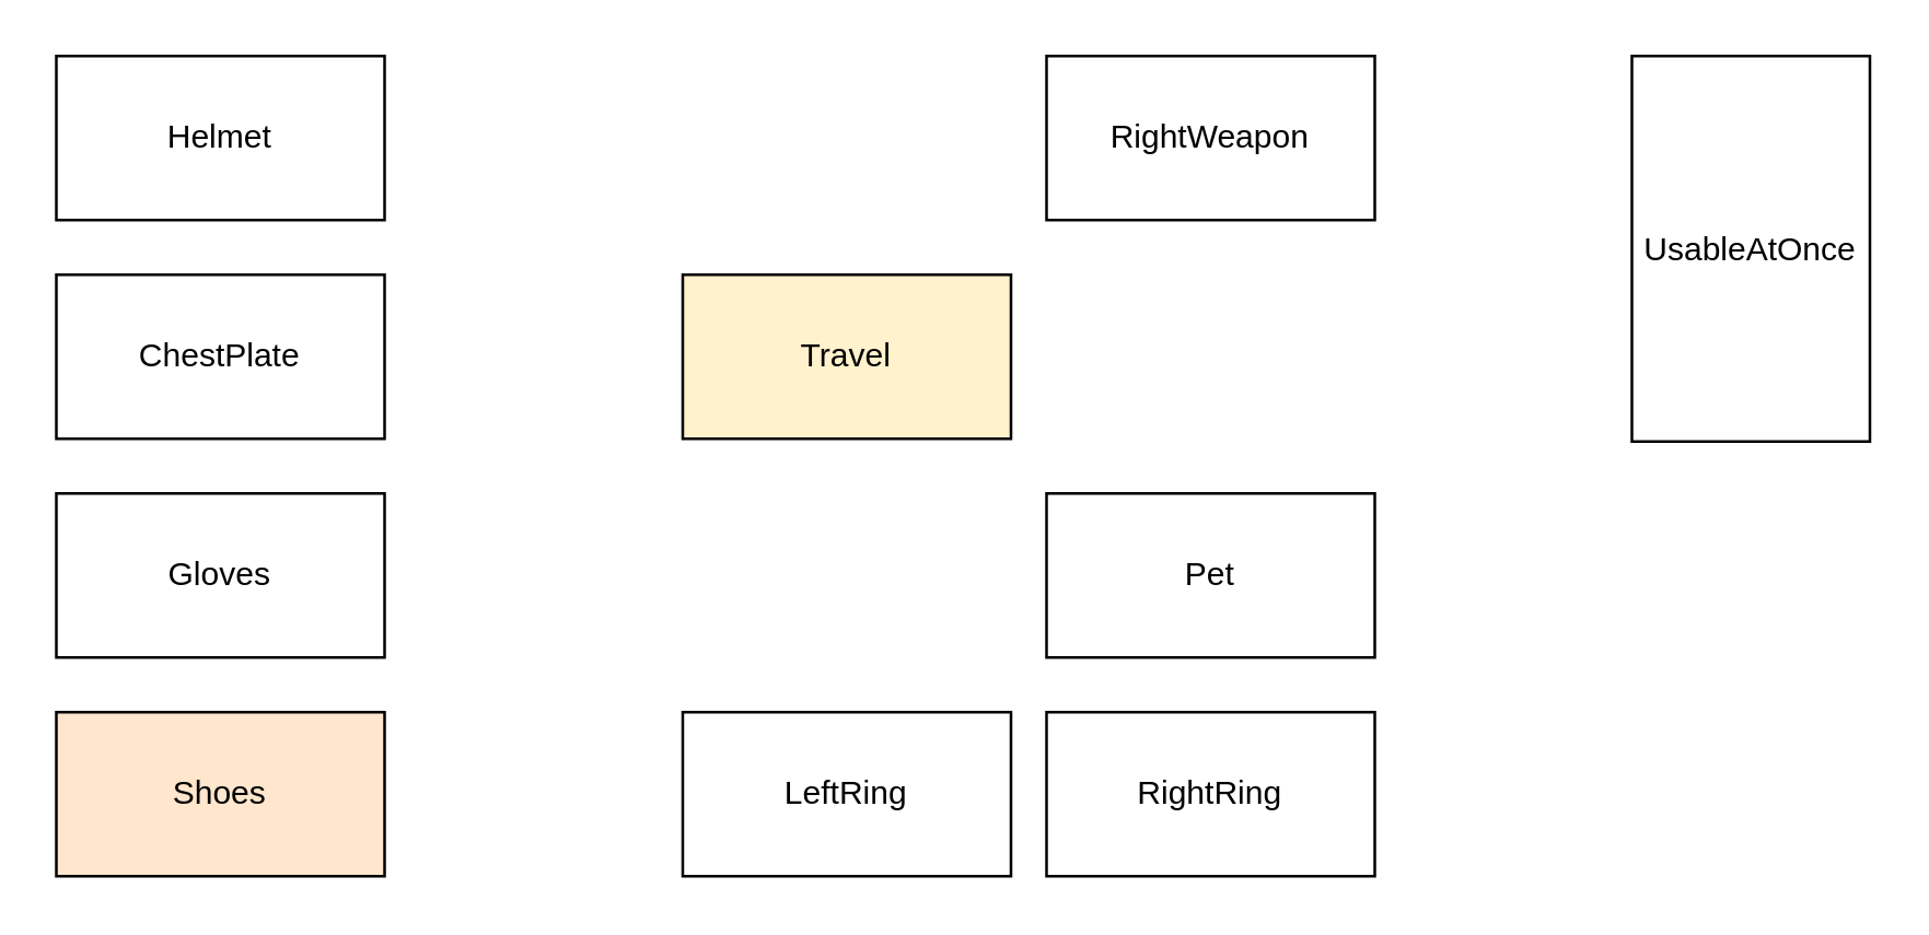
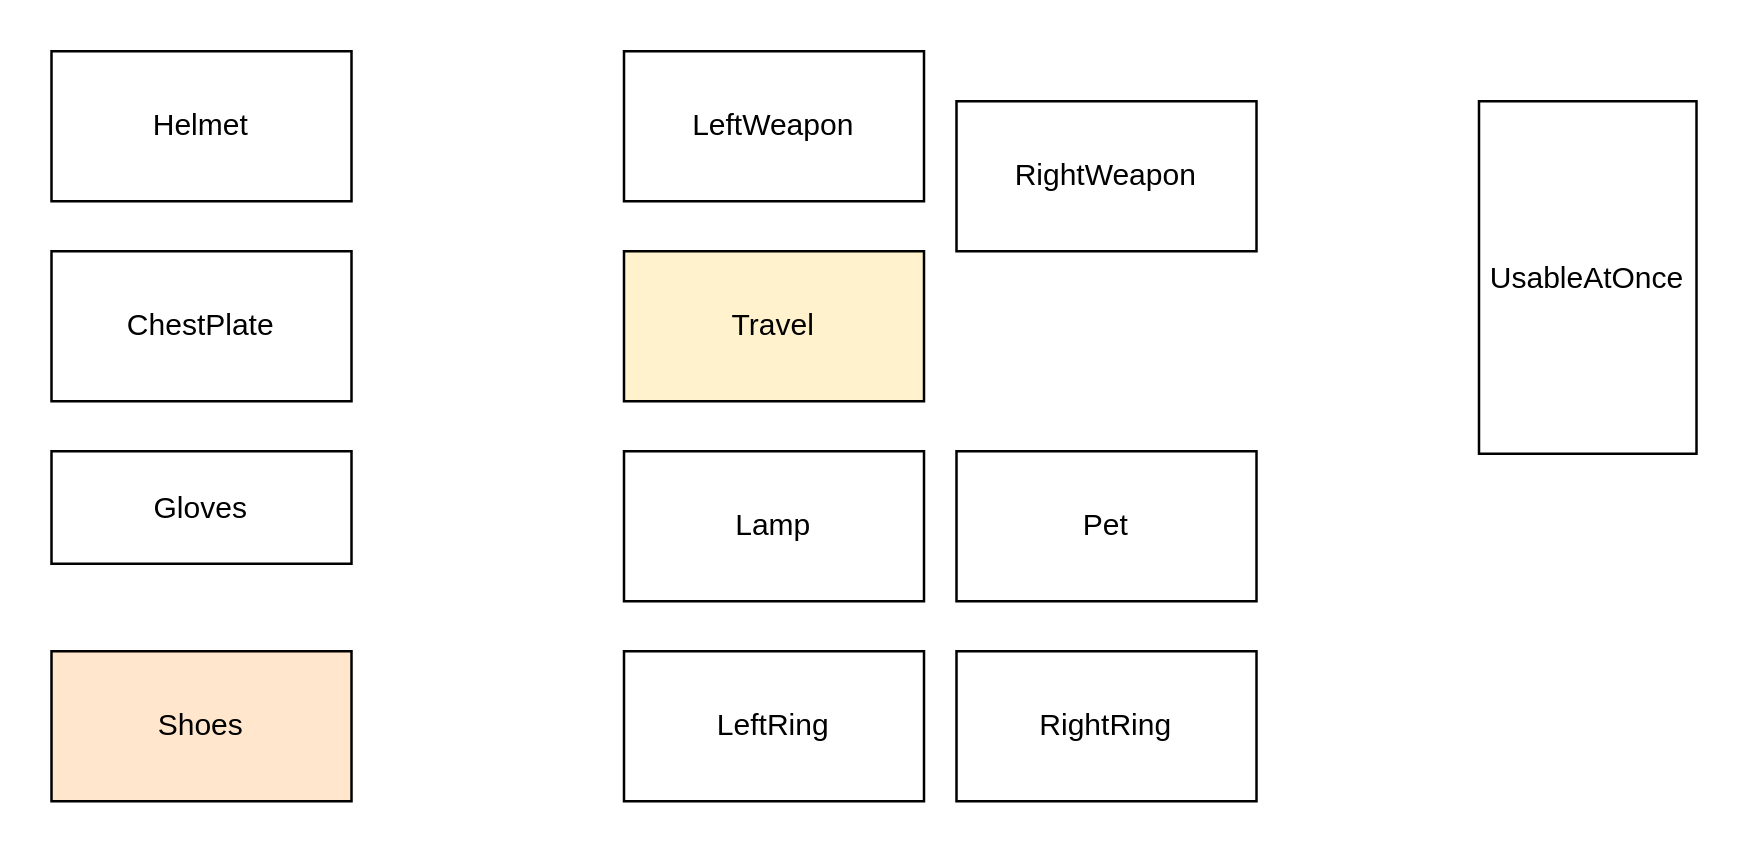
  <mxCell id="0" />
  <mxCell id="1" parent="0" />
  <mxCell id="2" value="Helmet" style="rounded=0;whiteSpace=wrap;html=1;" parent="1" vertex="1"><mxGeometry x="20" y="20" width="120" height="60" as="geometry" /></mxCell>
  <mxCell id="3" value="ChestPlate" style="rounded=0;whiteSpace=wrap;html=1;" vertex="1" parent="1"><mxGeometry x="20" y="100" width="120" height="60" as="geometry" /></mxCell>
- <mxCell id="4" value="Gloves" style="rounded=0;whiteSpace=wrap;html=1;" vertex="1" parent="1"><mxGeometry x="20" y="180" width="120" height="60" as="geometry" /></mxCell>
+ <mxCell id="4" value="Gloves" style="rounded=0;whiteSpace=wrap;html=1;" vertex="1" parent="1"><mxGeometry x="20" y="180" width="120" height="45" as="geometry" /></mxCell>
  <mxCell id="5" value="Shoes" style="rounded=0;whiteSpace=wrap;html=1;fillColor=#ffe6cc;" vertex="1" parent="1"><mxGeometry x="20" y="260" width="120" height="60" as="geometry" /></mxCell>
- <mxCell id="7" value="RightWeapon" style="rounded=0;whiteSpace=wrap;html=1;" vertex="1" parent="1"><mxGeometry x="382" y="20" width="120" height="60" as="geometry" /></mxCell>
+ <mxCell id="6" value="LeftWeapon" style="rounded=0;whiteSpace=wrap;html=1;" vertex="1" parent="1"><mxGeometry x="249" y="20" width="120" height="60" as="geometry" /></mxCell>
+ <mxCell id="7" value="RightWeapon" style="rounded=0;whiteSpace=wrap;html=1;" vertex="1" parent="1"><mxGeometry x="382" y="40" width="120" height="60" as="geometry" /></mxCell>
  <mxCell id="8" value="Travel" style="rounded=0;whiteSpace=wrap;html=1;fillColor=#fff2cc;" vertex="1" parent="1"><mxGeometry x="249" y="100" width="120" height="60" as="geometry" /></mxCell>
+ <mxCell id="9" value="Lamp" style="rounded=0;whiteSpace=wrap;html=1;" vertex="1" parent="1"><mxGeometry x="249" y="180" width="120" height="60" as="geometry" /></mxCell>
  <mxCell id="10" value="LeftRing" style="rounded=0;whiteSpace=wrap;html=1;" vertex="1" parent="1"><mxGeometry x="249" y="260" width="120" height="60" as="geometry" /></mxCell>
  <mxCell id="11" value="RightRing" style="rounded=0;whiteSpace=wrap;html=1;" vertex="1" parent="1"><mxGeometry x="382" y="260" width="120" height="60" as="geometry" /></mxCell>
  <mxCell id="12" value="Pet" style="rounded=0;whiteSpace=wrap;html=1;" vertex="1" parent="1"><mxGeometry x="382" y="180" width="120" height="60" as="geometry" /></mxCell>
- <mxCell id="13" value="UsableAtOnce" style="rounded=0;whiteSpace=wrap;html=1;fillColor=default;gradientColor=none;" vertex="1" parent="1"><mxGeometry x="596" y="20" width="87" height="141" as="geometry" /></mxCell>
+ <mxCell id="13" value="UsableAtOnce" style="rounded=0;whiteSpace=wrap;html=1;fillColor=default;gradientColor=none;" vertex="1" parent="1"><mxGeometry x="591" y="40" width="87" height="141" as="geometry" /></mxCell>
